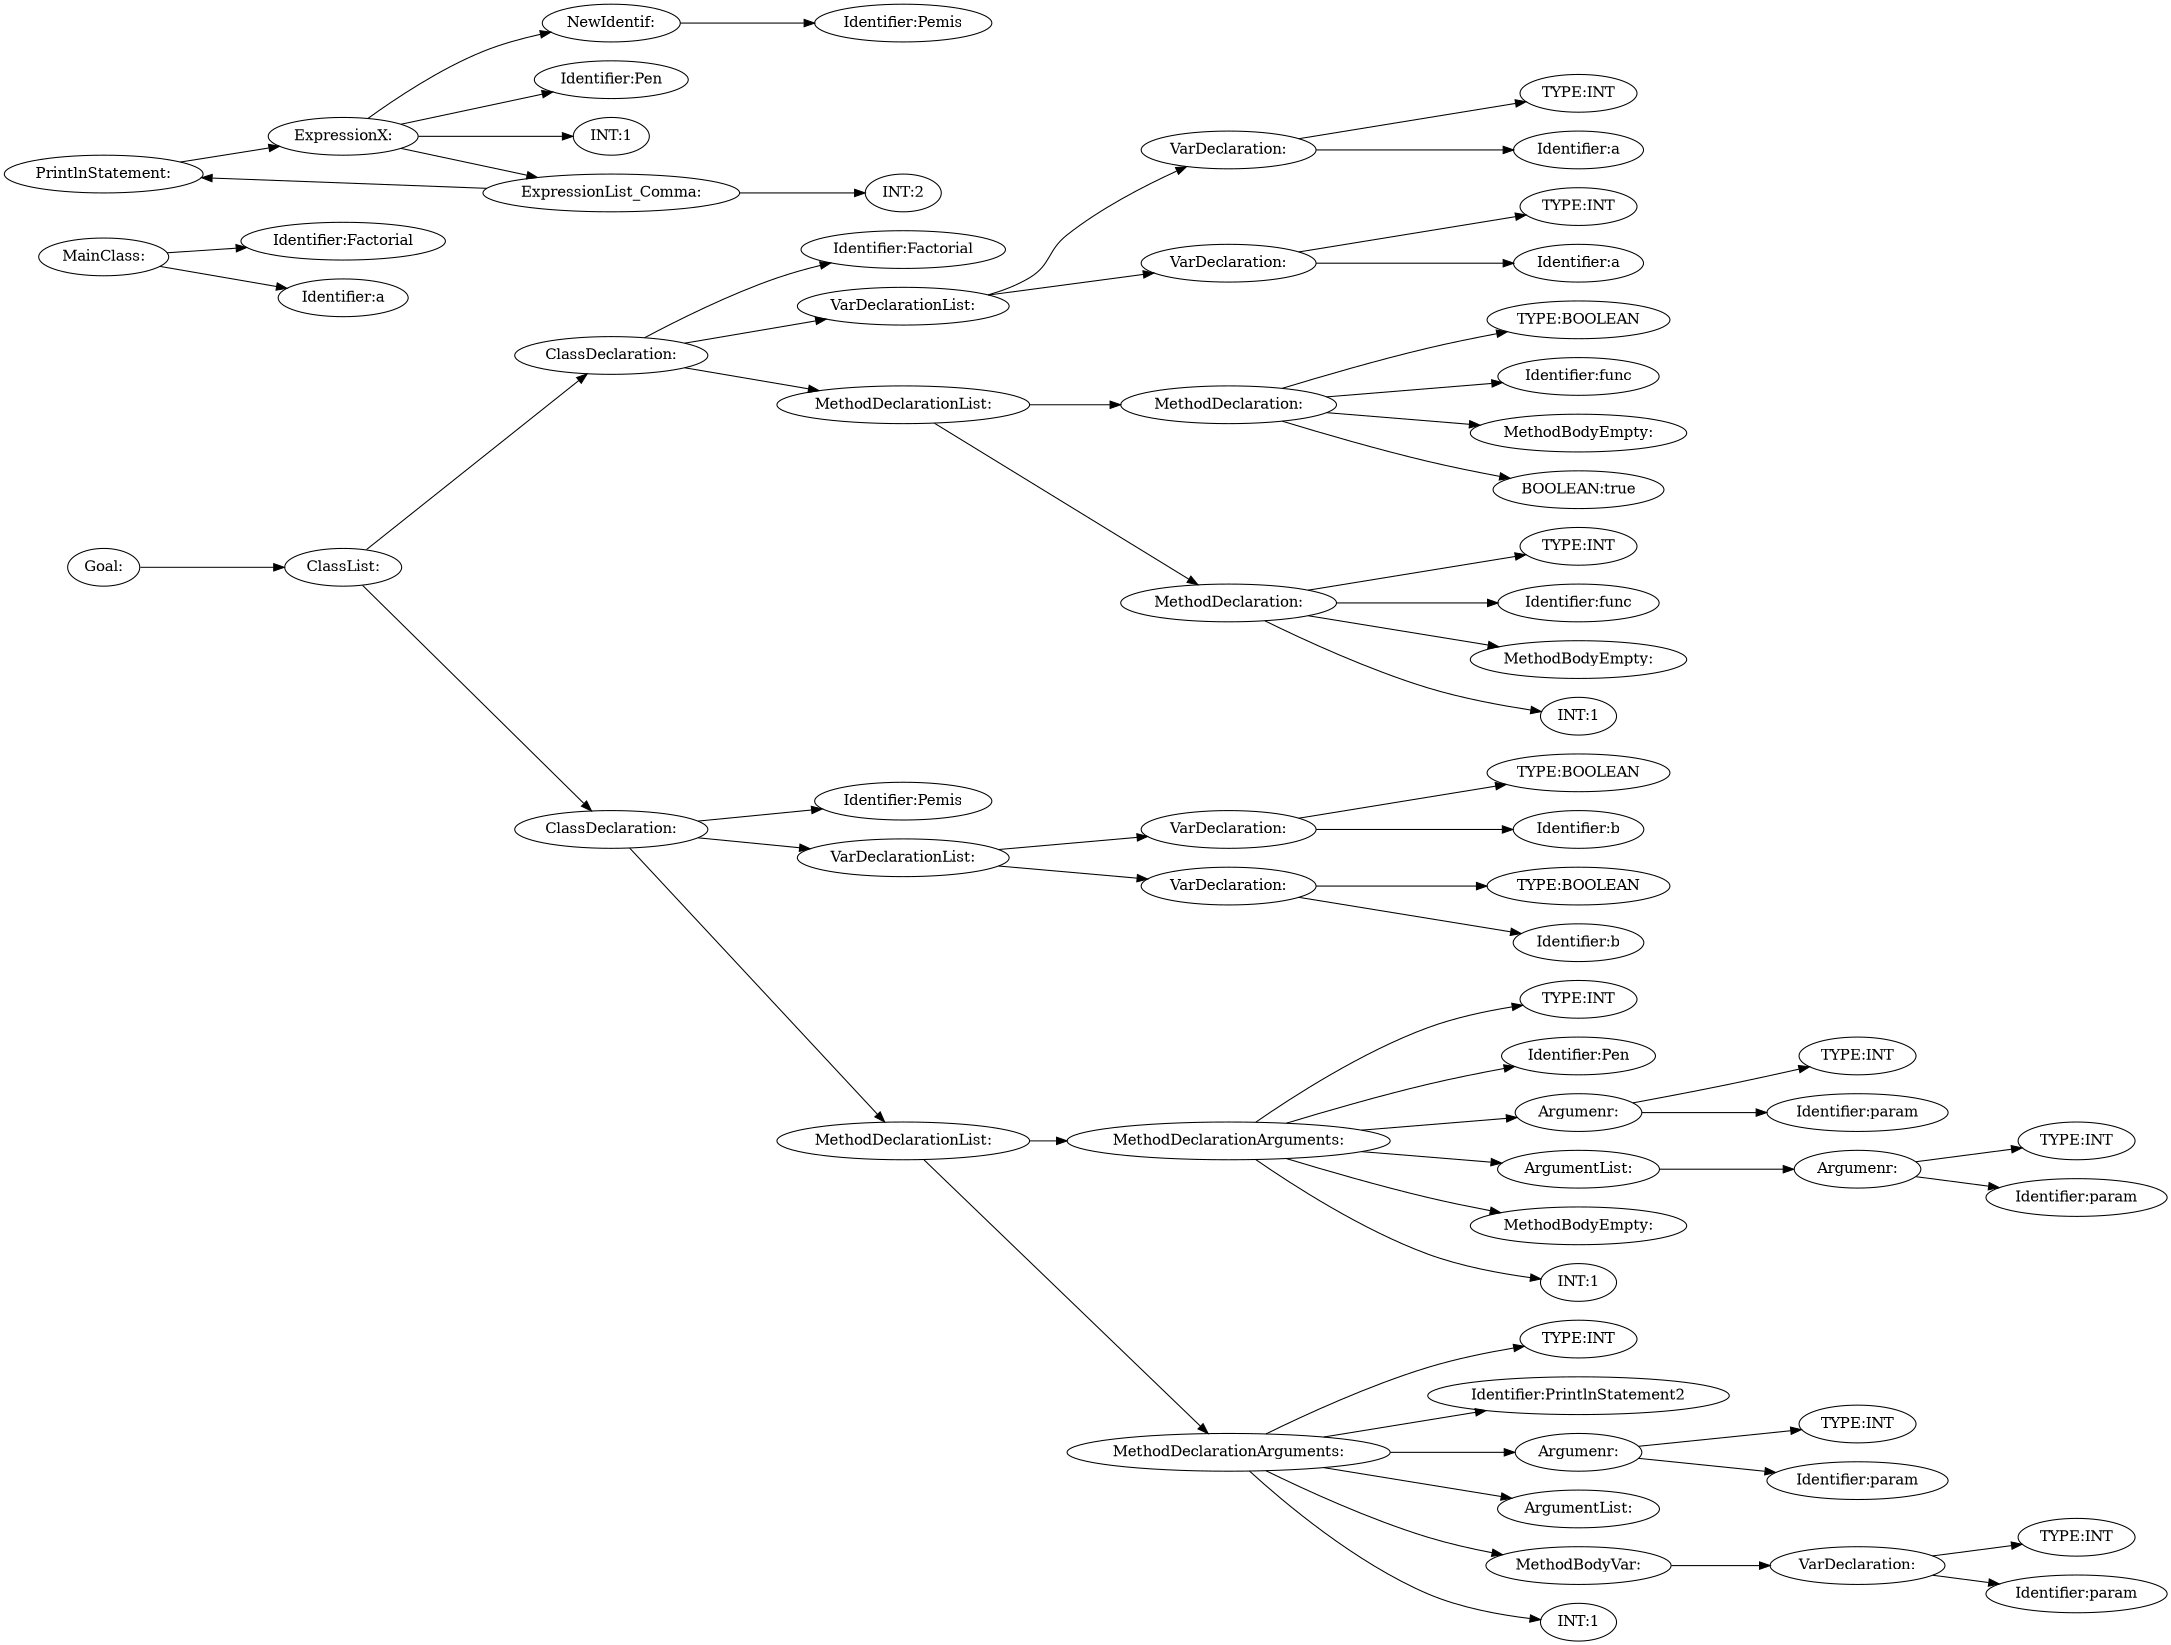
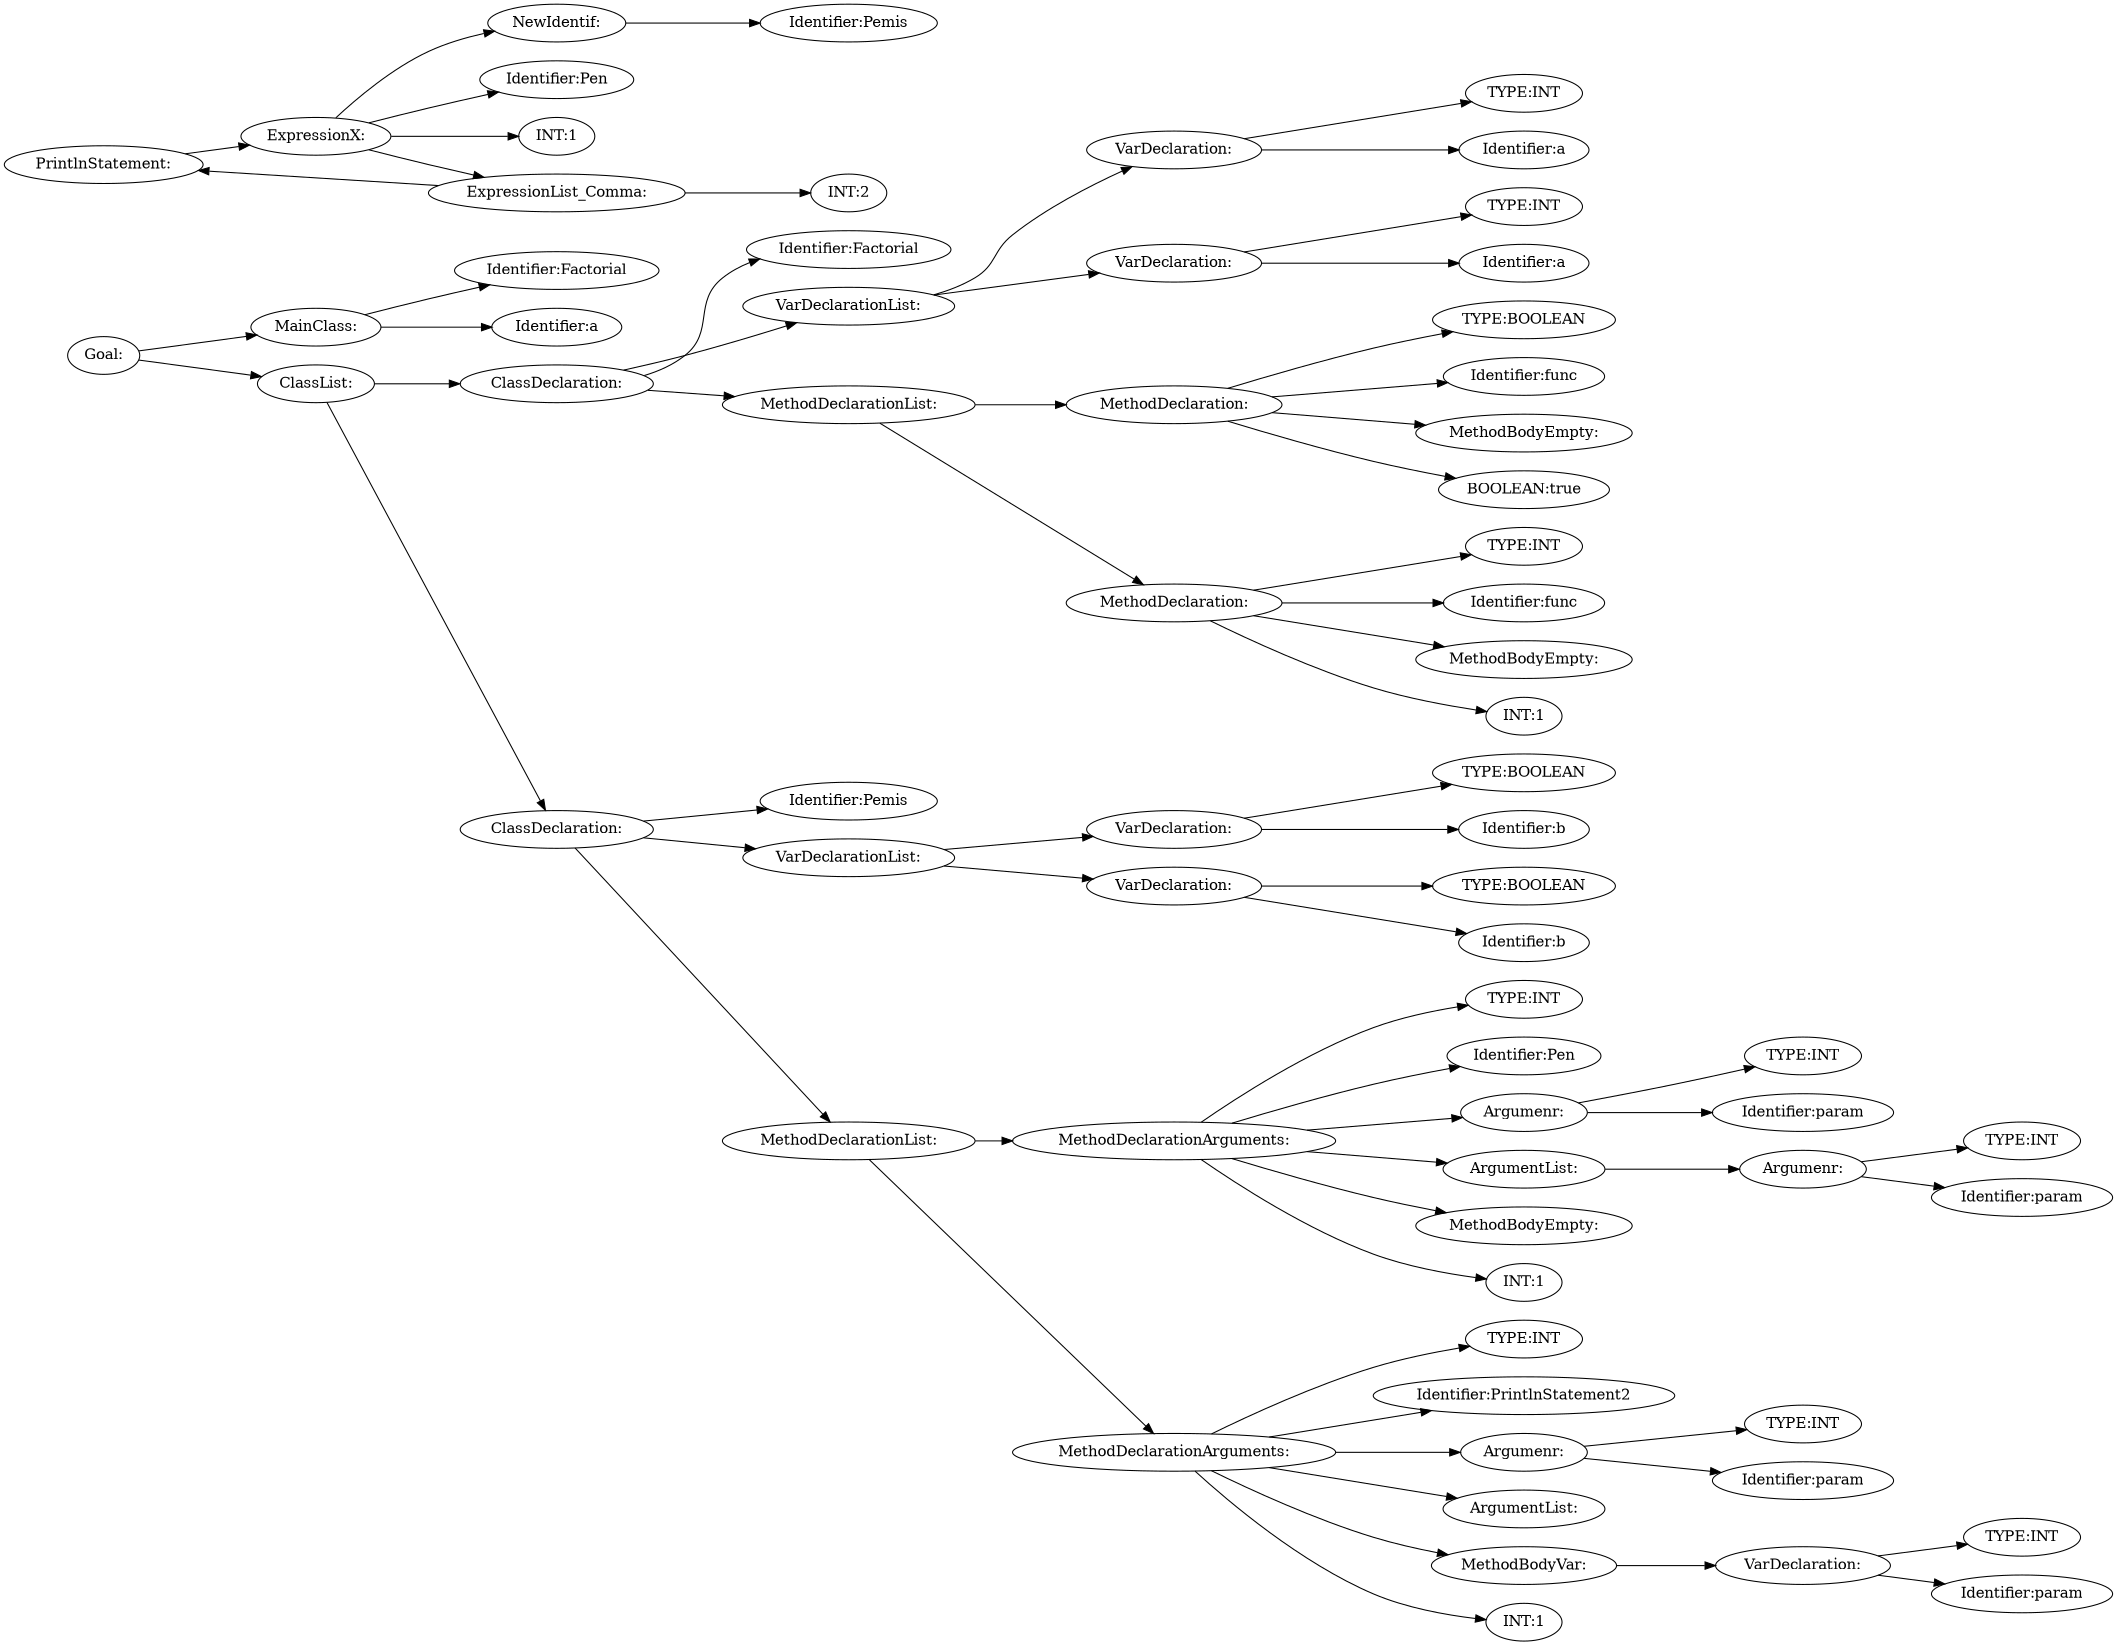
  digraph {
    rankdir=LR
    n1 [label="Goal:"]
    n2 [label="MainClass:"]
    n3 [label="ClassList:"]
    n4 [label="Identifier:Factorial"]
    n5 [label="Identifier:a"]
    n6 [label="ClassDeclaration:"]
    n7 [label="ClassDeclaration:"]
    n8 [label="PrintlnStatement:"]
    n9 [label="ExpressionX:"]
    n10 [label="NewIdentif:"]
    n11 [label="Identifier:Pen"]
    n12 [label="INT:1"]
    n13 [label="ExpressionList_Comma:"]
    n14 [label="Identifier:Pemis"]
    n15 [label="INT:2"]
    n16 [label="Identifier:Factorial"]
    n17 [label="VarDeclarationList:"]
    n18 [label="MethodDeclarationList:"]
    n19 [label="Identifier:Pemis"]
    n20 [label="VarDeclarationList:"]
    n21 [label="MethodDeclarationList:"]
    n22 [label="VarDeclaration:"]
    n23 [label="VarDeclaration:"]
    n24 [label="MethodDeclaration:"]
    n25 [label="MethodDeclaration:"]
    n26 [label="TYPE:INT"]
    n27 [label="Identifier:a"]
    n28 [label="TYPE:INT"]
    n29 [label="Identifier:a"]
    n30 [label="TYPE:BOOLEAN"]
    n31 [label="Identifier:func"]
    n32 [label="MethodBodyEmpty:"]
    n33 [label="BOOLEAN:true"]
    n34 [label="TYPE:INT"]
    n35 [label="Identifier:func"]
    n36 [label="MethodBodyEmpty:"]
    n37 [label="INT:1"]
    n38 [label="VarDeclaration:"]
    n39 [label="VarDeclaration:"]
    n40 [label="MethodDeclarationArguments:"]
    n41 [label="MethodDeclarationArguments:"]
    n42 [label="TYPE:BOOLEAN"]
    n43 [label="Identifier:b"]
    n44 [label="TYPE:BOOLEAN"]
    n45 [label="Identifier:b"]
    n46 [label="TYPE:INT"]
    n47 [label="Identifier:Pen"]
    n48 [label="Argumenr:"]
    n49 [label="ArgumentList:"]
    n50 [label="MethodBodyEmpty:"]
    n51 [label="INT:1"]
    n52 [label="TYPE:INT"]
    n53 [label="Identifier:PrintlnStatement2"]
    n54 [label="Argumenr:"]
    n55 [label="ArgumentList:"]
    n56 [label="MethodBodyVar:"]
    n57 [label="INT:1"]
    n58 [label="TYPE:INT"]
    n59 [label="Identifier:param"]
    n60 [label="Argumenr:"]
    n61 [label="TYPE:INT"]
    n62 [label="Identifier:param"]
    n63 [label="TYPE:INT"]
    n64 [label="Identifier:param"]
    n65 [label="VarDeclaration:"]
    n66 [label="TYPE:INT"]
    n67 [label="Identifier:param"]
+   n1 -> n2
    n1 -> n3
    n2 -> n4
    n2 -> n5
    n3 -> n6
    n3 -> n7
    n6 -> n16
    n6 -> n17
    n6 -> n18
    n7 -> n19
    n7 -> n20
    n7 -> n21
    n8 -> n9
    n9 -> n10
    n9 -> n11
    n9 -> n12
    n9 -> n13
    n10 -> n14
    n13 -> n8
    n13 -> n15
    n17 -> n22
    n17 -> n23
    n18 -> n24
    n18 -> n25
    n20 -> n38
    n20 -> n39
    n21 -> n40
    n21 -> n41
    n22 -> n26
    n22 -> n27
    n23 -> n28
    n23 -> n29
    n24 -> n30
    n24 -> n31
    n24 -> n32
    n24 -> n33
    n25 -> n34
    n25 -> n35
    n25 -> n36
    n25 -> n37
    n38 -> n42
    n38 -> n43
    n39 -> n44
    n39 -> n45
    n40 -> n46
    n40 -> n47
    n40 -> n48
    n40 -> n49
    n40 -> n50
    n40 -> n51
    n41 -> n52
    n41 -> n53
    n41 -> n54
    n41 -> n55
    n41 -> n56
    n41 -> n57
    n48 -> n58
    n48 -> n59
    n49 -> n60
    n54 -> n63
    n54 -> n64
    n56 -> n65
    n60 -> n61
    n60 -> n62
    n65 -> n66
    n65 -> n67
  }
